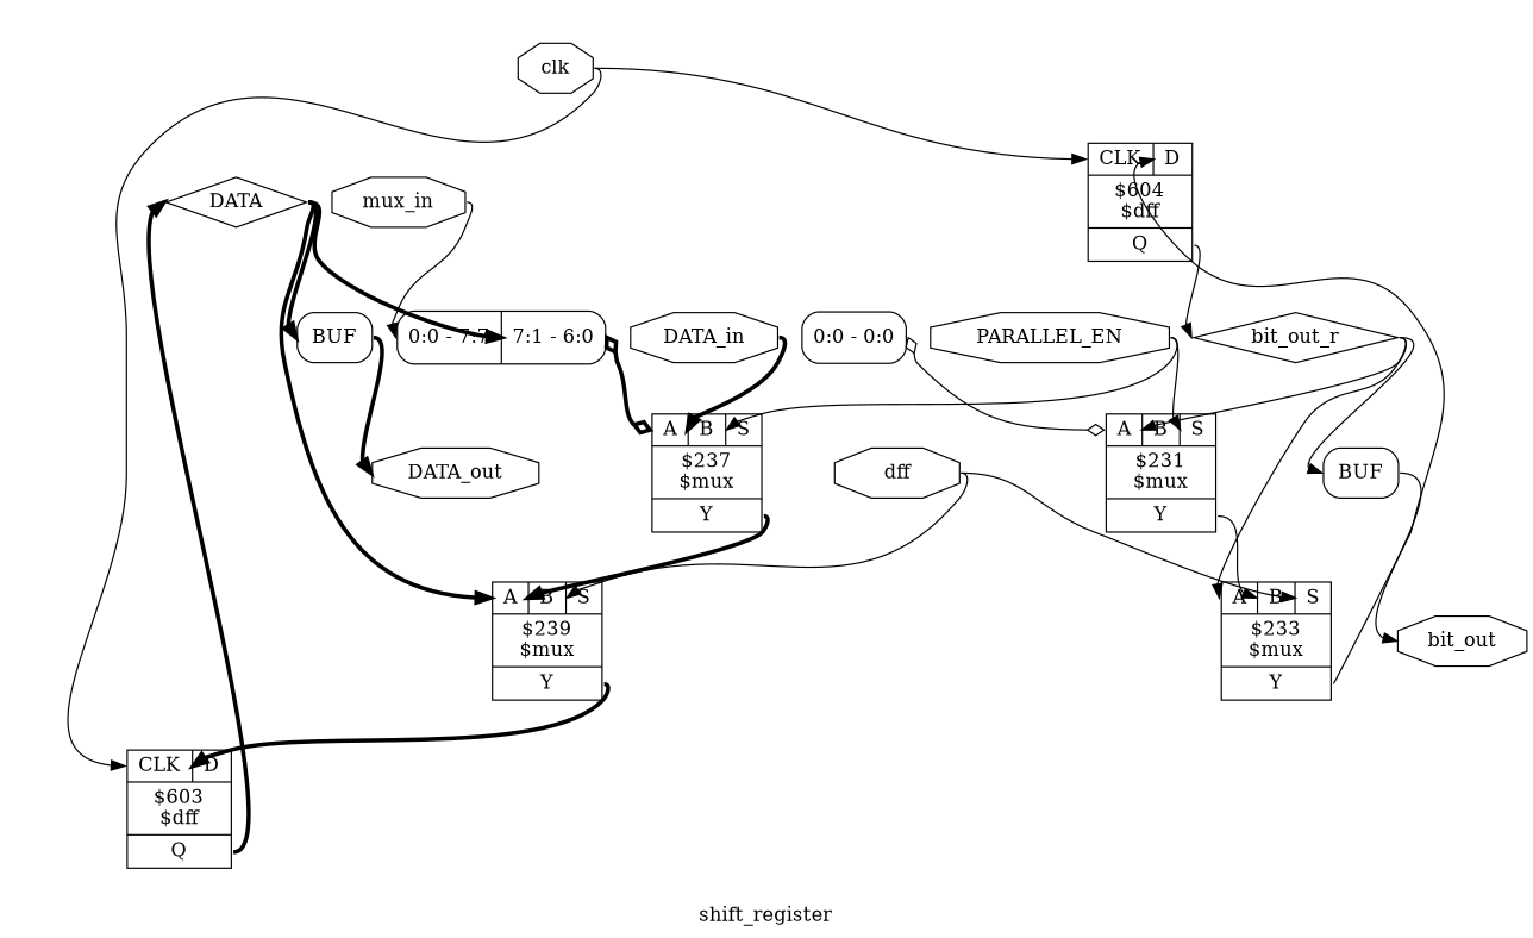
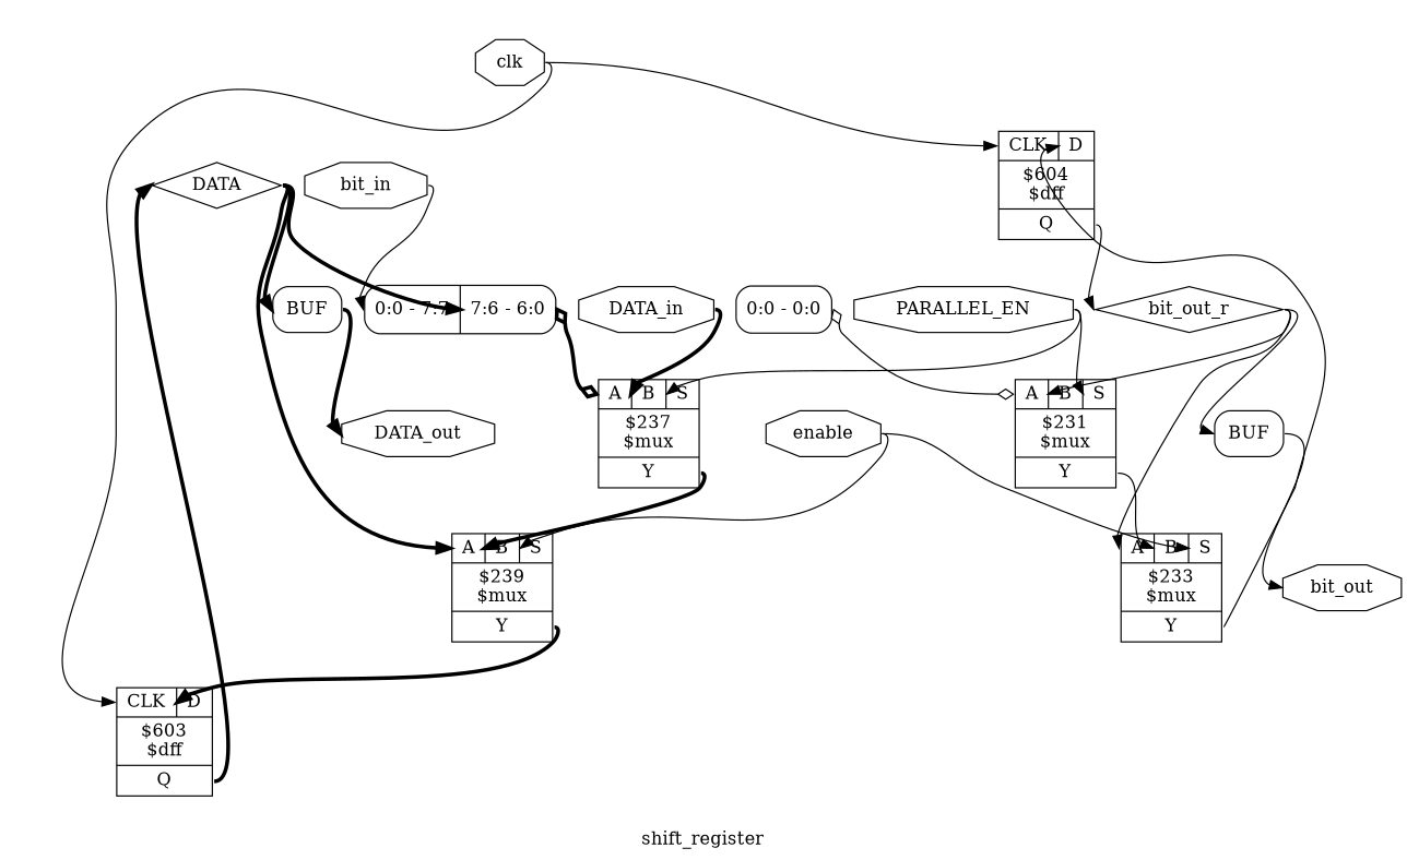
  digraph {
    label=shift_register
    rankdir=TB
    remincross=true
    node [shape=record]
    edge [color=black headport="p19:w" tailport=e]
    n1 [color=black fontcolor=black label=DATA shape=diamond]
-   n2 [label="<s1> 0:0 - 7:7 |<s0> 7:1 - 6:0 " style=rounded]
+   n2 [label="<s1> 0:0 - 7:7 |<s0> 7:6 - 6:0 " style=rounded]
    n3 [label="{{<p19> A|<p20> B|<p21> S}|$239\n$mux|{<p22> Y}}"]
    n4 [label=BUF shape=box style=rounded]
    n5 [label="<s0> 0:0 - 0:0 " style=rounded]
    n6 [label="{{<p19> A|<p20> B|<p21> S}|$231\n$mux|{<p22> Y}}"]
    n7 [label="{{<p19> A|<p20> B|<p21> S}|$237\n$mux|{<p22> Y}}"]
    n8 [label="{{<p14> CLK|<p15> D}|$603\n$dff|{<p16> Q}}"]
    n9 [color=black fontcolor=black label=DATA_out shape=octagon]
    n10 [color=black fontcolor=black label=DATA_in shape=octagon]
    n11 [color=black fontcolor=black label=PARALLEL_EN shape=octagon]
    n12 [label="{{<p19> A|<p20> B|<p21> S}|$233\n$mux|{<p22> Y}}"]
-   n13 [color=black fontcolor=black label=mux_in shape=octagon]
+   n13 [color=black fontcolor=black label=bit_in shape=octagon]
    n14 [color=black fontcolor=black label=bit_out shape=octagon]
    n15 [color=black fontcolor=black label=bit_out_r shape=diamond]
    n16 [label=BUF shape=box style=rounded]
    n17 [label="{{<p14> CLK|<p15> D}|$604\n$dff|{<p16> Q}}"]
    n18 [color=black fontcolor=black label=clk shape=octagon]
-   n19 [color=black fontcolor=black label=dff shape=octagon]
+   n19 [color=black fontcolor=black label=enable shape=octagon]
    n1 -> n2 [headport="s0:w" style="setlinewidth(3)"]
    n1 -> n3 [style="setlinewidth(3)"]
    n1 -> n4 [headport="w:w" style="setlinewidth(3)"]
    n2 -> n7 [arrowhead=odiamond arrowtail=odiamond dir=both style="setlinewidth(3)"]
    n3 -> n8 [headport="p15:w" style="setlinewidth(3)" tailport="p22:e"]
    n4 -> n9 [headport=w style="setlinewidth(3)" tailport="e:e"]
    n5 -> n6 [arrowhead=odiamond arrowtail=odiamond dir=both]
    n6 -> n12 [headport="p20:w" tailport="p22:e"]
    n7 -> n3 [headport="p20:w" style="setlinewidth(3)" tailport="p22:e"]
    n8 -> n1 [headport=w style="setlinewidth(3)" tailport="p16:e"]
    n10 -> n7 [headport="p20:w" style="setlinewidth(3)"]
    n11 -> n6 [headport="p21:w"]
    n11 -> n7 [headport="p21:w"]
    n12 -> n17 [headport="p15:w" tailport="p22:e"]
    n13 -> n2 [headport="s1:w"]
    n15 -> n6 [headport="p20:w"]
    n15 -> n12
    n15 -> n16 [headport="w:w"]
    n16 -> n14 [headport=w tailport="e:e"]
    n17 -> n15 [headport=w tailport="p16:e"]
    n18 -> n8 [headport="p14:w"]
    n18 -> n17 [headport="p14:w"]
    n19 -> n3 [headport="p21:w"]
    n19 -> n12 [headport="p21:w"]
  }
